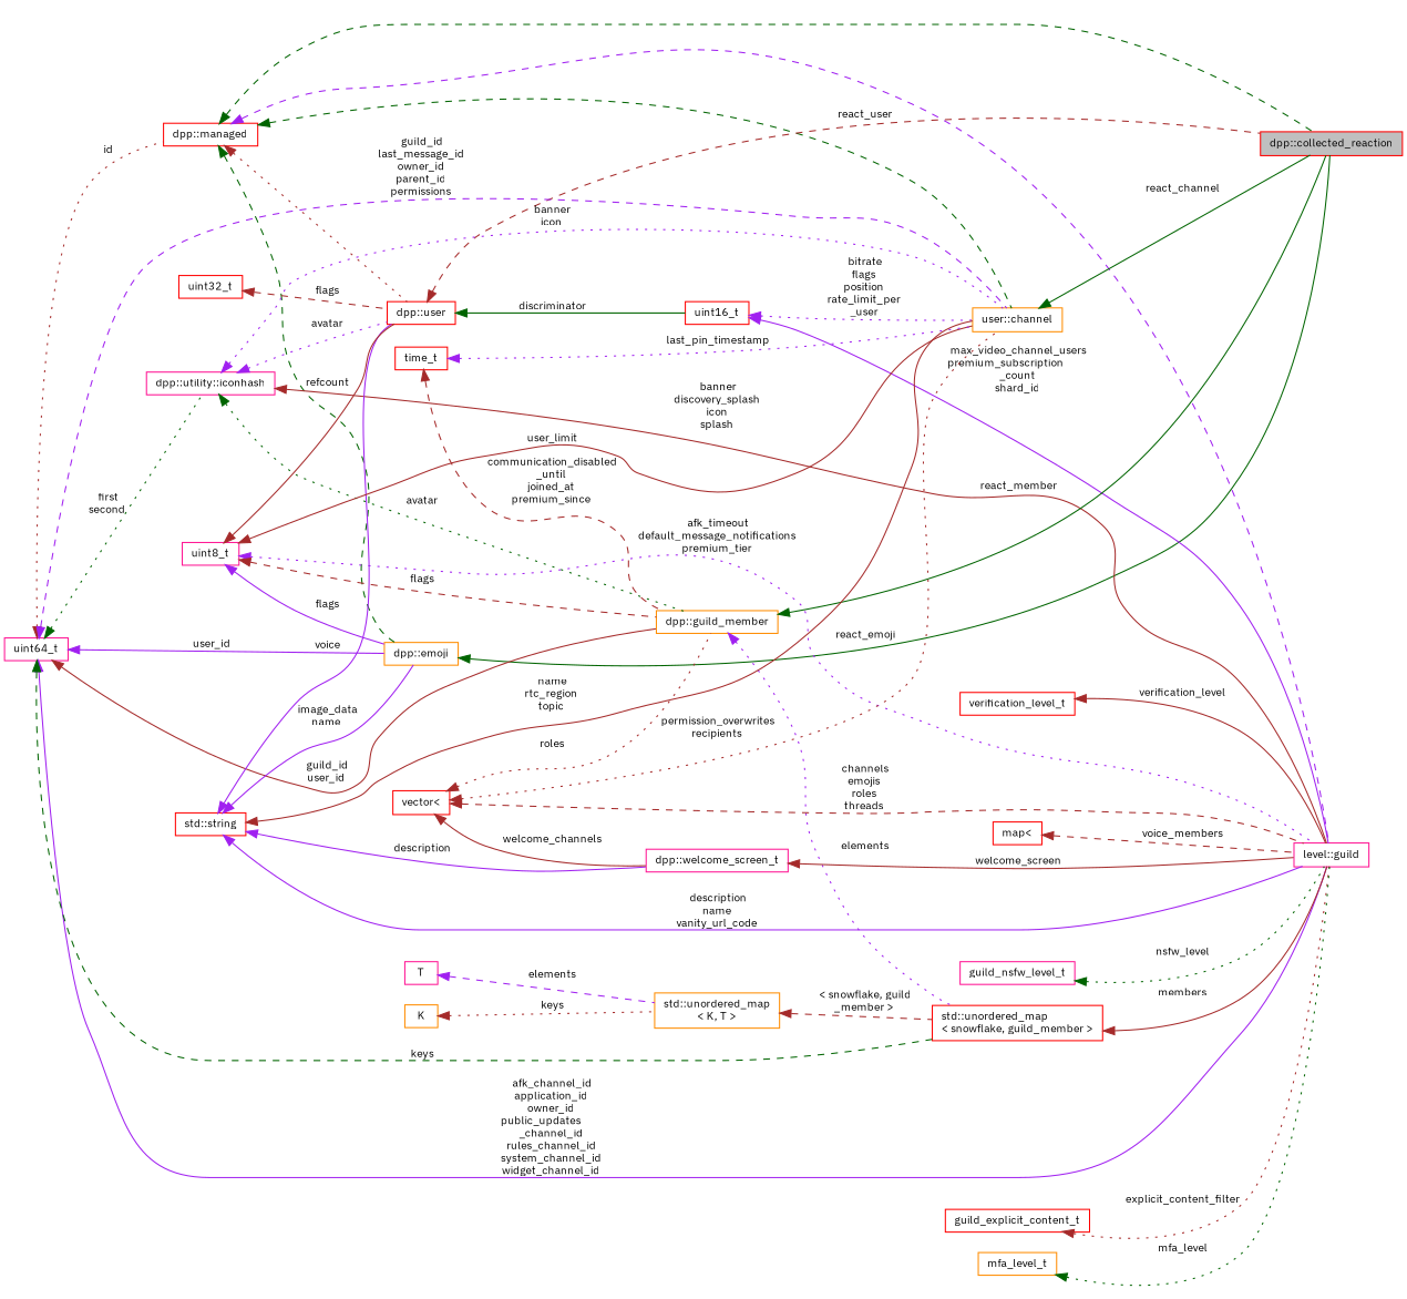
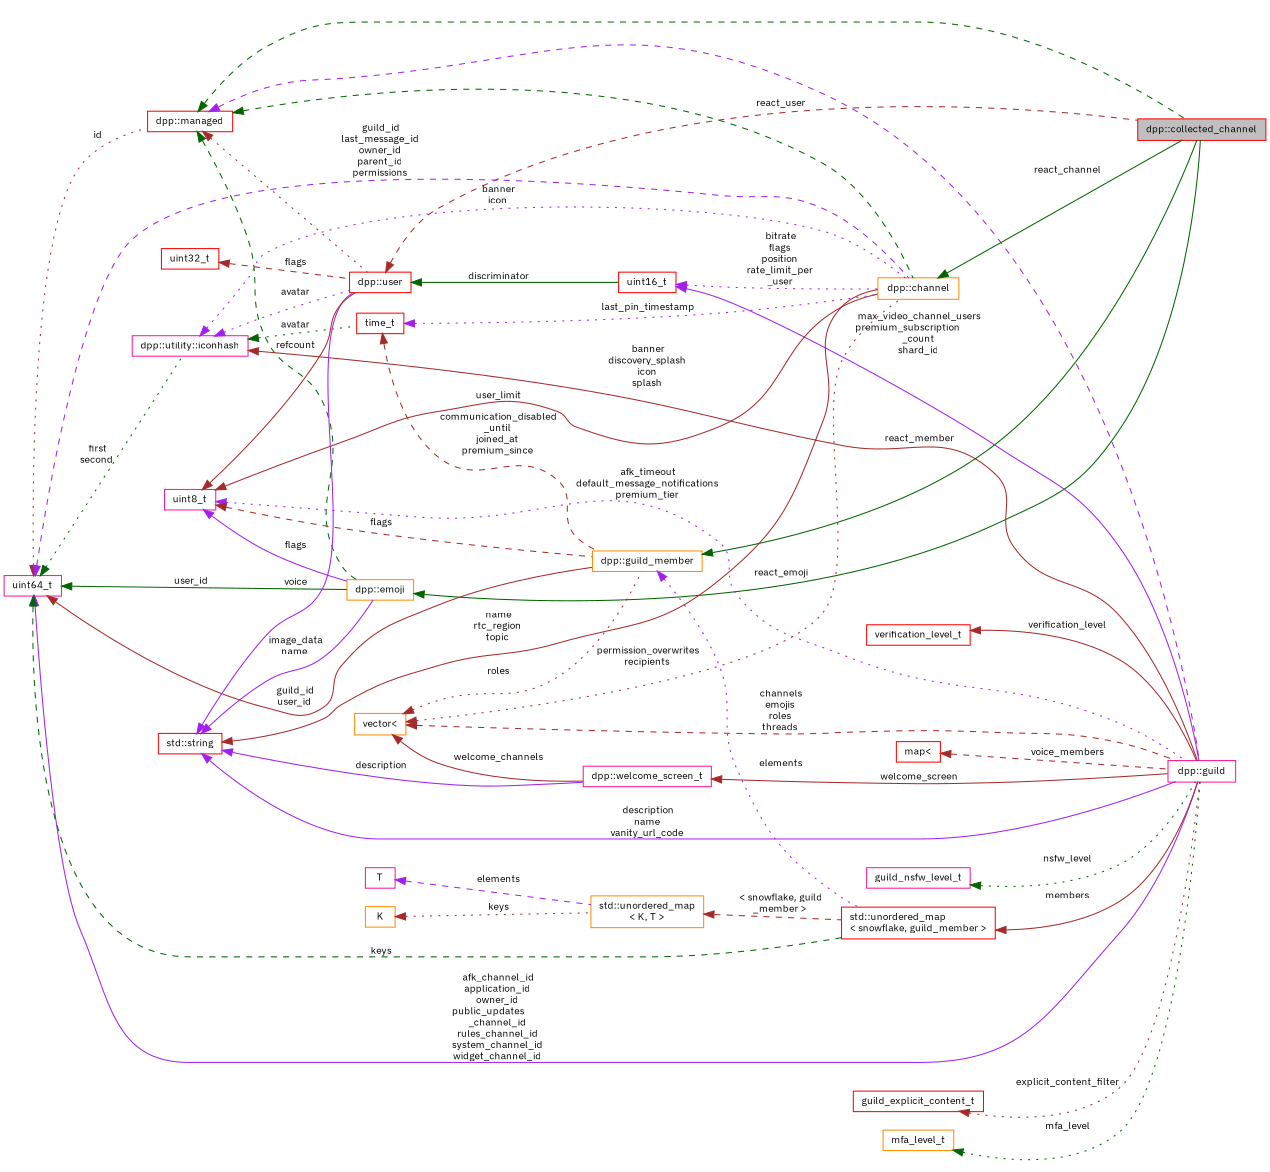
  digraph {
    fontname="IBM Plex Sans"
    rankdir=LR
    node [color=red fontname="IBM Plex Sans" fontsize=10 shape=record]
    edge [color=brown dir=back fontname="IBM Plex Sans" fontsize=10 labelfontname=Helvetica labelfontsize=10 style=solid]
-   n1 [fillcolor=grey75 fontcolor=black height=0.2 label="dpp::collected_reaction" style=filled width=0.4]
+   n1 [fillcolor=grey75 fontcolor=black height=0.2 label="dpp::collected_channel" style=filled width=0.4]
    n2 [height=0.2 label="dpp::managed" width=0.4]
    n3 [height=0.2 label="dpp::user" width=0.4]
-   n4 [color=deeppink height=0.2 label="level::guild" width=0.4]
-   n5 [color=darkorange height=0.2 label="user::channel" width=0.4]
+   n4 [color=deeppink height=0.2 label="dpp::guild" width=0.4]
+   n5 [color=darkorange height=0.2 label="dpp::channel" width=0.4]
    n6 [color=darkorange height=0.2 label="dpp::emoji" width=0.4]
    n7 [height=0.2 label=uint16_t width=0.4]
    n8 [color=deeppink height=0.2 label=uint64_t width=0.4]
    n9 [color=deeppink height=0.2 label="dpp::utility::iconhash" width=0.4]
    n10 [height=0.2 label="std::unordered_map\l\< snowflake, guild_member \>" width=0.4]
    n11 [color=darkorange height=0.2 label="dpp::guild_member" width=0.4]
    n12 [height=0.2 label="std::string" width=0.4]
    n13 [color=deeppink height=0.2 label="dpp::welcome_screen_t" width=0.4]
    n14 [height=0.2 label=uint32_t width=0.4]
    n15 [color=deeppink height=0.2 label=uint8_t width=0.4]
    n16 [height=0.2 label=verification_level_t width=0.4]
    n17 [height=0.2 label=guild_explicit_content_t width=0.4]
    n18 [color=darkorange height=0.2 label=mfa_level_t width=0.4]
-   n19 [height=0.2 label="vector\<" width=0.4]
+   n19 [color=darkorange height=0.2 label="vector\<" width=0.4]
    n20 [height=0.2 label=time_t width=0.4]
    n21 [color=darkorange height=0.2 label="std::unordered_map\l\< K, T \>" width=0.4]
    n22 [color=darkorange height=0.2 label=K width=0.4]
    n23 [color=deeppink height=0.2 label=T width=0.4]
    n24 [height=0.2 label="map\<" width=0.4]
    n25 [color=deeppink height=0.2 label=guild_nsfw_level_t width=0.4]
    n2 -> n1 [color=darkgreen style=dashed]
    n2 -> n3 [style=dotted]
    n2 -> n4 [color=purple style=dashed]
    n2 -> n5 [color=darkgreen style=dashed]
    n2 -> n6 [color=darkgreen style=dashed]
    n3 -> n1 [label=" react_user" style=dashed]
    n3 -> n7 [color=darkgreen label=" discriminator"]
    n5 -> n1 [color=darkgreen label=" react_channel"]
    n6 -> n1 [color=darkgreen label=" react_emoji"]
    n7 -> n4 [color=purple label=" max_video_channel_users\npremium_subscription\l_count\nshard_id"]
    n7 -> n5 [color=purple label=" bitrate\nflags\nposition\nrate_limit_per\l_user" style=dotted]
    n8 -> n2 [label=" id" style=dotted]
    n8 -> n4 [color=purple label=" afk_channel_id\napplication_id\nowner_id\npublic_updates\l_channel_id\nrules_channel_id\nsystem_channel_id\nwidget_channel_id"]
    n8 -> n5 [color=purple label=" guild_id\nlast_message_id\nowner_id\nparent_id\npermissions" style=dashed]
-   n8 -> n6 [color=purple label=" user_id"]
+   n8 -> n6 [color=darkgreen label=" user_id"]
    n8 -> n9 [color=darkgreen label=" first\nsecond" style=dotted]
    n8 -> n10 [color=darkgreen label=" keys" style=dashed]
    n8 -> n11 [label=" guild_id\nuser_id"]
    n9 -> n3 [color=purple label=" avatar" style=dotted]
    n9 -> n4 [label=" banner\ndiscovery_splash\nicon\nsplash"]
    n9 -> n5 [color=purple label=" banner\nicon" style=dotted]
-   n9 -> n11 [color=darkgreen label=" avatar" style=dotted]
+   n9 -> n20 [color=darkgreen label=" avatar" style=dotted]
    n10 -> n4 [label=" members"]
    n11 -> n1 [color=darkgreen label=" react_member"]
    n11 -> n10 [color=purple label=" elements" style=dotted]
    n12 -> n3 [color=purple label=" voice"]
    n12 -> n4 [color=purple label=" description\nname\nvanity_url_code"]
    n12 -> n5 [label=" name\nrtc_region\ntopic"]
    n12 -> n6 [color=purple label=" image_data\nname"]
    n12 -> n13 [color=purple label=" description"]
    n13 -> n4 [label=" welcome_screen"]
    n14 -> n3 [label=" flags" style=dashed]
    n15 -> n3 [label=" refcount"]
    n15 -> n4 [color=purple label=" afk_timeout\ndefault_message_notifications\npremium_tier" style=dotted]
    n15 -> n5 [label=" user_limit"]
    n15 -> n6 [color=purple label=" flags"]
    n15 -> n11 [label=" flags" style=dashed]
    n16 -> n4 [label=" verification_level"]
    n17 -> n4 [label=" explicit_content_filter" style=dotted]
    n18 -> n4 [color=darkgreen label=" mfa_level" style=dotted]
    n19 -> n4 [label=" channels\nemojis\nroles\nthreads" style=dashed]
    n19 -> n5 [label=" permission_overwrites\nrecipients" style=dotted]
    n19 -> n11 [label=" roles" style=dotted]
    n19 -> n13 [label=" welcome_channels"]
    n20 -> n5 [color=purple label=" last_pin_timestamp" style=dotted]
    n20 -> n11 [label=" communication_disabled\l_until\njoined_at\npremium_since" style=dashed]
    n21 -> n10 [label=" \< snowflake, guild\l_member \>" style=dashed]
    n22 -> n21 [label=" keys" style=dotted]
    n23 -> n21 [color=purple label=" elements" style=dashed]
    n24 -> n4 [label=" voice_members" style=dashed]
    n25 -> n4 [color=darkgreen label=" nsfw_level" style=dotted]
  }
